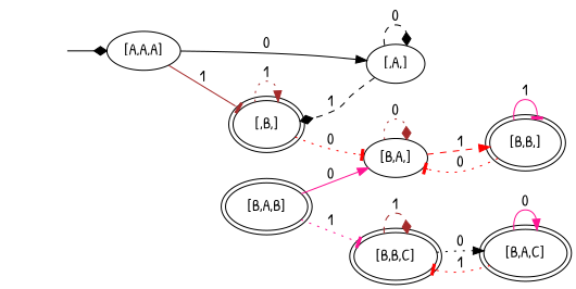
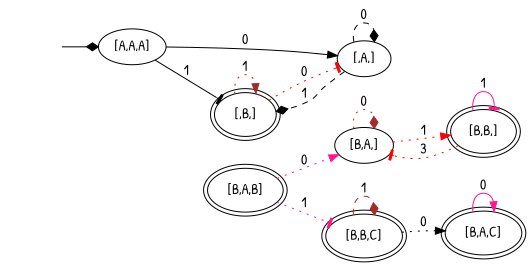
  digraph {
    fontname="Patrick Hand"
    rankdir=LR
    node [fontname="Patrick Hand" peripheries=2]
    edge [arrowhead=tee color=black fontname="Patrick Hand" style=dotted]
    _nil [style=invis peripheries=""]
    "[A,A,A]" [peripheries=""]
    "[,B,]"
    "[,A,]" [peripheries=""]
    "[B,A,B]"
    "[B,B,C]"
    "[B,A,]" [peripheries=""]
    "[B,A,C]"
    "[B,B,]"
    _nil -> "[A,A,A]" [arrowhead=diamond style=solid]
-   "[A,A,A]" -> "[,B,]" [color=brown label=1 style=solid]
+   "[A,A,A]" -> "[,B,]" [label=1 style=solid]
    "[A,A,A]" -> "[,A,]" [arrowhead=normal label=0 style=solid]
    "[,B,]" -> "[,B,]" [arrowhead=normal color=brown label=1]
-   "[,B,]" -> "[B,A,]" [color=red label=0]
+   "[,B,]" -> "[,A,]" [color=red label=0]
    "[,A,]" -> "[,B,]" [arrowhead=diamond label=1 style=dashed]
    "[,A,]" -> "[,A,]" [arrowhead=diamond label=0 style=dashed]
    "[B,A,B]" -> "[B,B,C]" [color=deeppink label=1]
-   "[B,A,B]" -> "[B,A,]" [arrowhead=normal color=deeppink label=0 style=solid]
+   "[B,A,B]" -> "[B,A,]" [arrowhead=normal color=deeppink label=0]
    "[B,B,C]" -> "[B,B,C]" [arrowhead=diamond color=brown label=1 style=dashed]
    "[B,B,C]" -> "[B,A,C]" [arrowhead=normal label=0]
    "[B,A,]" -> "[B,A,]" [arrowhead=diamond color=brown label=0]
-   "[B,A,]" -> "[B,B,]" [arrowhead=normal color=red label=1 style=dashed]
-   "[B,A,C]" -> "[B,B,C]" [color=red label=1]
+   "[B,A,]" -> "[B,B,]" [arrowhead=normal color=red label=1]
    "[B,A,C]" -> "[B,A,C]" [arrowhead=normal color=deeppink label=0 style=solid]
-   "[B,B,]" -> "[B,A,]" [color=red label=0]
+   "[B,B,]" -> "[B,A,]" [color=red label=3]
    "[B,B,]" -> "[B,B,]" [color=deeppink label=1 style=solid]
  }
